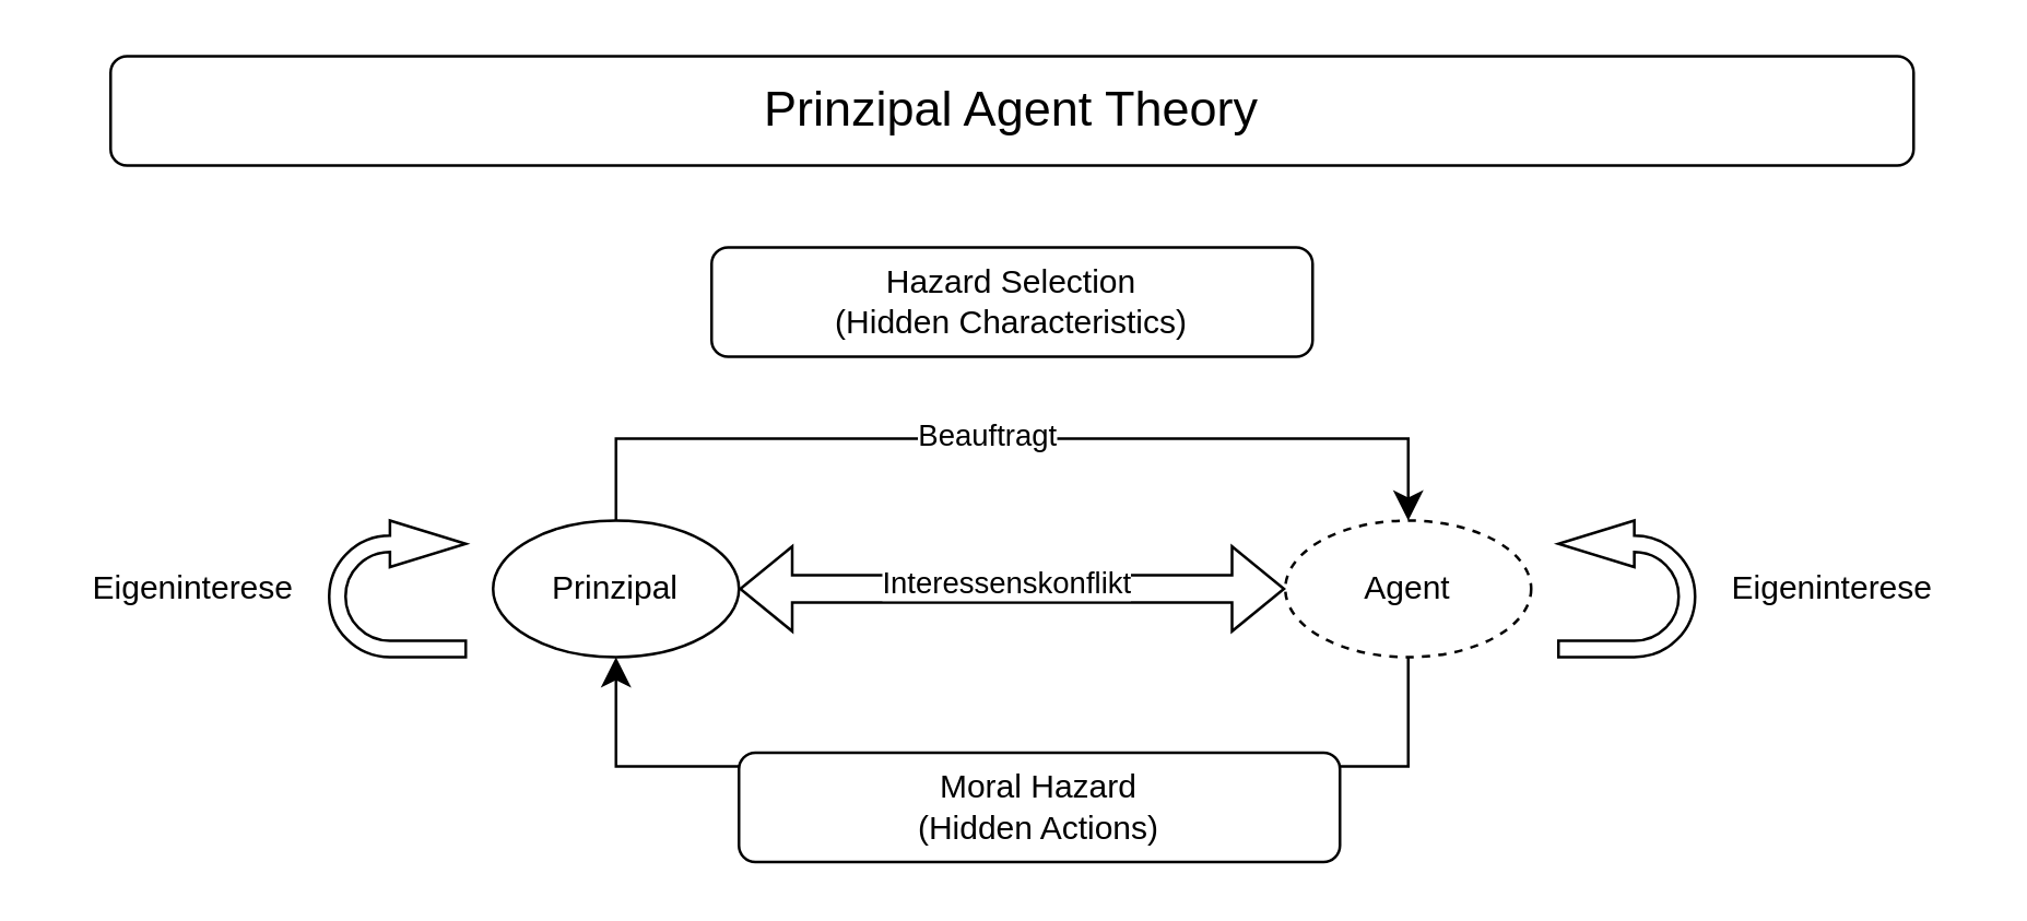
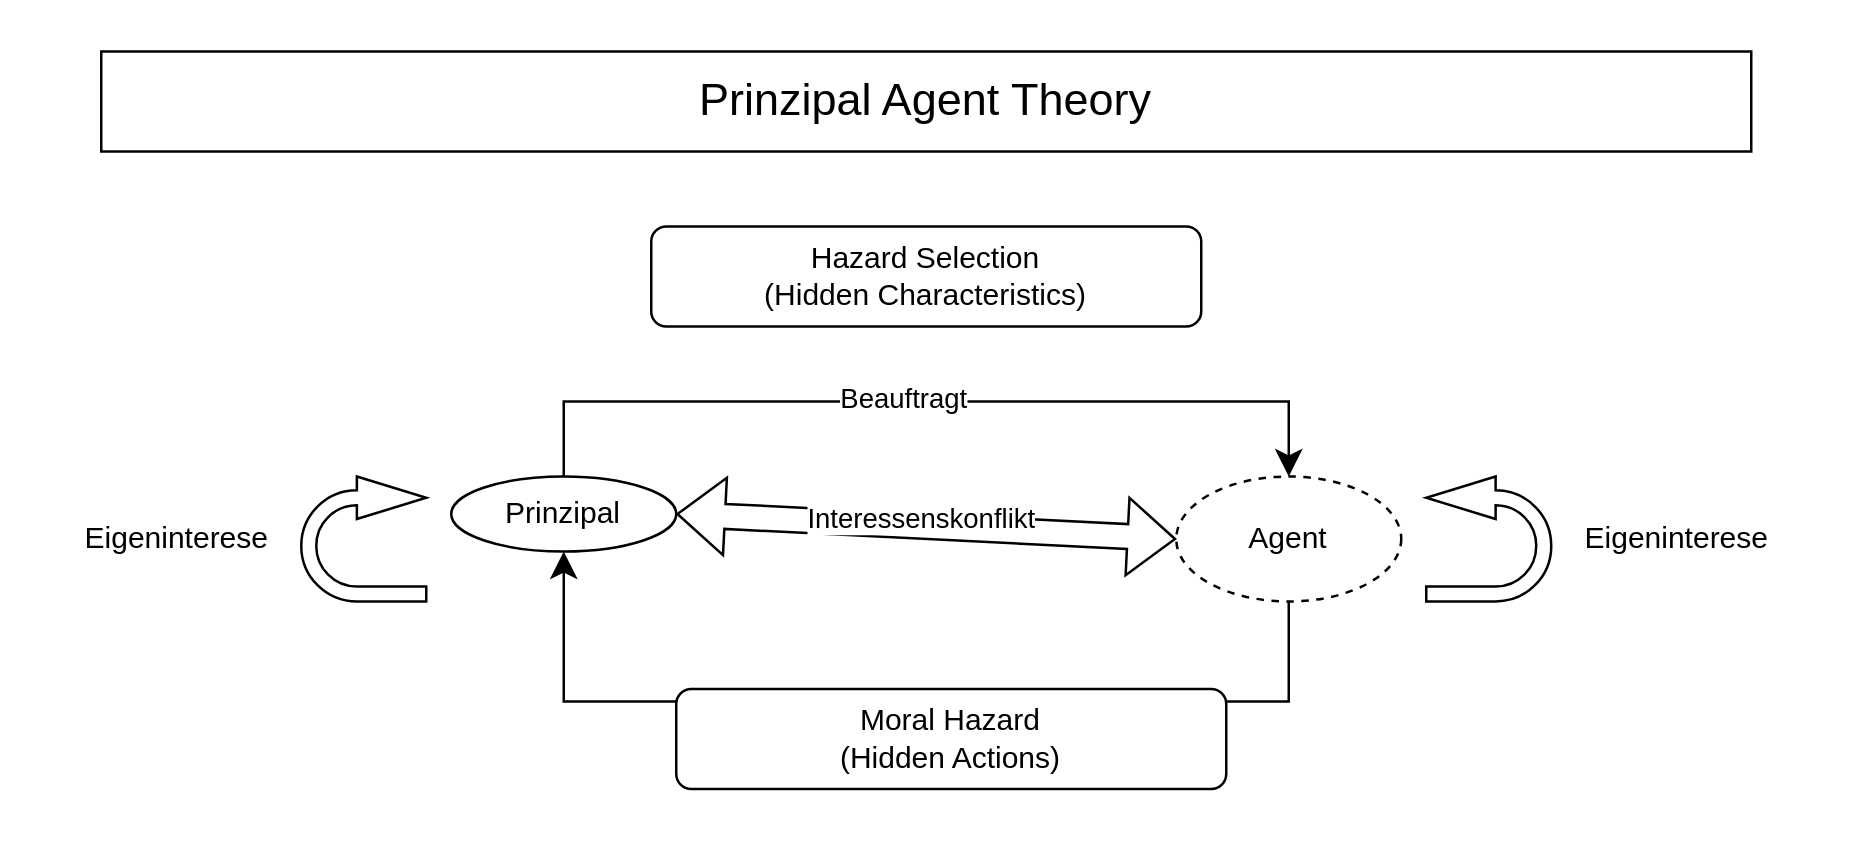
  <mxCell id="0" />
  <mxCell id="1" parent="0" />
- <mxCell id="2" value="Prinzipal" style="ellipse;whiteSpace=wrap;html=1;" vertex="1" parent="1"><mxGeometry x="180" y="190" width="90" height="50" as="geometry" /></mxCell>
+ <mxCell id="2" value="Prinzipal" style="ellipse;whiteSpace=wrap;html=1;" vertex="1" parent="1"><mxGeometry x="180" y="190" width="90" height="30" as="geometry" /></mxCell>
  <mxCell id="3" value="Agent" style="ellipse;whiteSpace=wrap;html=1;dashed=1;" vertex="1" parent="1"><mxGeometry x="470" y="190" width="90" height="50" as="geometry" /></mxCell>
  <mxCell id="4" value="" style="shape=flexArrow;endArrow=classic;startArrow=classic;html=1;rounded=0;exitX=1;exitY=0.5;exitDx=0;exitDy=0;entryX=0;entryY=0.5;entryDx=0;entryDy=0;" edge="1" parent="1" source="2" target="3"><mxGeometry width="100" height="100" relative="1" as="geometry"><mxPoint x="360" y="320" as="sourcePoint" /><mxPoint x="460" y="220" as="targetPoint" /></mxGeometry></mxCell>
  <mxCell id="5" value="Interessenskonflikt" style="edgeLabel;html=1;align=center;verticalAlign=middle;resizable=0;points=[];" vertex="1" connectable="0" parent="4"><mxGeometry x="-0.03" y="3" relative="1" as="geometry"><mxPoint as="offset" /></mxGeometry></mxCell>
  <mxCell id="6" value="" style="edgeStyle=elbowEdgeStyle;elbow=horizontal;endArrow=classic;html=1;curved=0;rounded=0;endSize=8;startSize=8;exitX=0.5;exitY=0;exitDx=0;exitDy=0;entryX=0.5;entryY=0;entryDx=0;entryDy=0;" edge="1" parent="1" source="2" target="3"><mxGeometry width="50" height="50" relative="1" as="geometry"><mxPoint x="390" y="290" as="sourcePoint" /><mxPoint x="460" y="150" as="targetPoint" /><Array as="points"><mxPoint x="370" y="160" /></Array></mxGeometry></mxCell>
  <mxCell id="7" value="Beauftragt" style="edgeLabel;html=1;align=center;verticalAlign=middle;resizable=0;points=[];" vertex="1" connectable="0" parent="6"><mxGeometry x="-0.103" y="2" relative="1" as="geometry"><mxPoint x="8" as="offset" /></mxGeometry></mxCell>
  <mxCell id="8" value="" style="edgeStyle=elbowEdgeStyle;elbow=horizontal;endArrow=classic;html=1;curved=0;rounded=0;endSize=8;startSize=8;exitX=0.5;exitY=1;exitDx=0;exitDy=0;entryX=0.5;entryY=1;entryDx=0;entryDy=0;" edge="1" parent="1" source="3" target="2"><mxGeometry width="50" height="50" relative="1" as="geometry"><mxPoint x="235" y="280" as="sourcePoint" /><mxPoint x="525" y="280" as="targetPoint" /><Array as="points"><mxPoint x="370" y="280" /></Array></mxGeometry></mxCell>
  <mxCell id="9" value="Leistung" style="edgeLabel;html=1;align=center;verticalAlign=middle;resizable=0;points=[];" vertex="1" connectable="0" parent="8"><mxGeometry x="-0.103" y="2" relative="1" as="geometry"><mxPoint x="-29" as="offset" /></mxGeometry></mxCell>
  <mxCell id="10" value="" style="html=1;shadow=0;dashed=0;align=center;verticalAlign=middle;shape=mxgraph.arrows2.uTurnArrow;dy=3;arrowHead=17;dx2=27.75;" vertex="1" parent="1"><mxGeometry x="120" y="190" width="50" height="50" as="geometry" /></mxCell>
  <mxCell id="11" value="" style="html=1;shadow=0;dashed=0;align=center;verticalAlign=middle;shape=mxgraph.arrows2.uTurnArrow;dy=3;arrowHead=17;dx2=27.75;flipH=1;" vertex="1" parent="1"><mxGeometry x="570" y="190" width="50" height="50" as="geometry" /></mxCell>
  <mxCell id="12" value="Eigeninterese" style="text;html=1;align=center;verticalAlign=middle;resizable=0;points=[];autosize=1;strokeColor=none;fillColor=none;" vertex="1" parent="1"><mxGeometry x="20" y="200" width="100" height="30" as="geometry" /></mxCell>
  <mxCell id="13" value="Eigeninterese" style="text;html=1;align=center;verticalAlign=middle;resizable=0;points=[];autosize=1;strokeColor=none;fillColor=none;" vertex="1" parent="1"><mxGeometry x="620" y="200" width="100" height="30" as="geometry" /></mxCell>
  <mxCell id="14" value="Hazard Selection&lt;div&gt;(Hidden Characteristics)&lt;/div&gt;" style="rounded=1;whiteSpace=wrap;html=1;" vertex="1" parent="1"><mxGeometry x="260" y="90" width="220" height="40" as="geometry" /></mxCell>
  <mxCell id="15" value="Moral Hazard&lt;div&gt;(Hidden Actions)&lt;/div&gt;" style="rounded=1;whiteSpace=wrap;html=1;" vertex="1" parent="1"><mxGeometry x="270" y="275" width="220" height="40" as="geometry" /></mxCell>
- <mxCell id="16" value="&lt;font style=&quot;font-size: 18px;&quot;&gt;Prinzipal Agent Theory&lt;/font&gt;" style="rounded=1;whiteSpace=wrap;html=1;" vertex="1" parent="1"><mxGeometry x="40" y="20" width="660" height="40" as="geometry" /></mxCell>
+ <mxCell id="16" value="&lt;font style=&quot;font-size: 18px;&quot;&gt;Prinzipal Agent Theory&lt;/font&gt;" style="whiteSpace=wrap;html=1;rounded=0;" vertex="1" parent="1"><mxGeometry x="40" y="20" width="660" height="40" as="geometry" /></mxCell>
